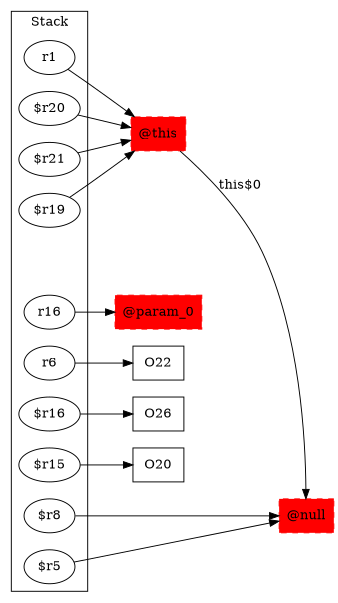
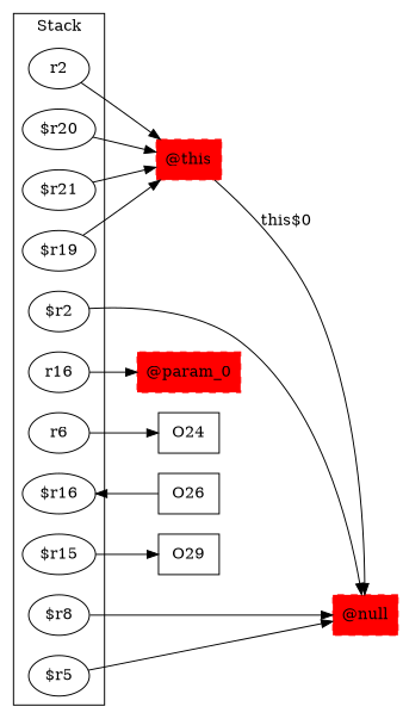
  digraph {
    rankDir=LR
    rankdir=LR
-   r1
+   r1 [label=r2]
    "$r20"
+   "$r2"
    n4 [label=r16]
    "$r21"
    n6 [label=r6]
    "$r16"
    "$r15"
    "$r8"
    "$r5"
    "$r19"
    "@this" [color=red shape=box style="filled,dashed"]
    "@null" [color=red shape=box style="filled,dashed"]
    "@param_0" [color=red shape=box style="filled,dashed"]
-   O22 [shape=box]
+   O22 [shape=box label=O24]
    n16 [label=O26 shape=box]
-   O20 [shape=box]
+   O20 [shape=box label=O29]
    subgraph cluster_1 {
      label=Stack
      r1
      "$r20"
+     "$r2"
      n4
      "$r21"
      n6
      "$r16"
      "$r15"
      "$r8"
      "$r5"
      "$r19"
    }
    r1 -> "@this"
    "$r20" -> "@this"
+   "$r2" -> "@null"
    n4 -> "@param_0"
    "$r21" -> "@this"
    n6 -> O22
-   "$r16" -> n16
+   n16 -> "$r16"
    "$r15" -> O20
    "$r8" -> "@null"
    "$r5" -> "@null"
    "$r19" -> "@this"
    "@this" -> "@null" [label="this$0" weight=0.2]
  }
